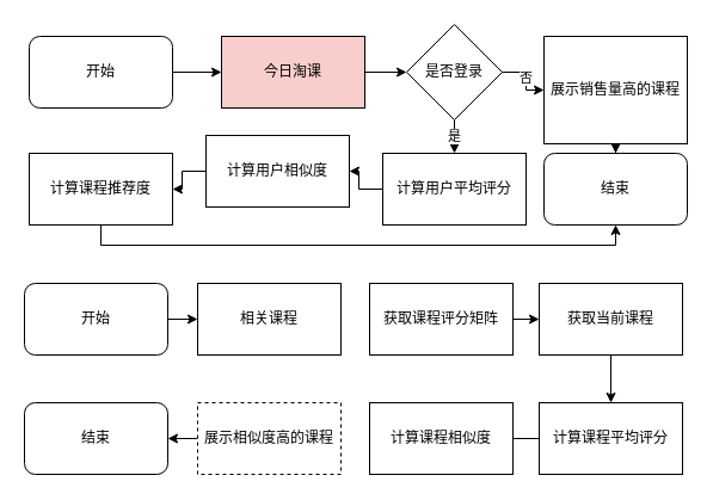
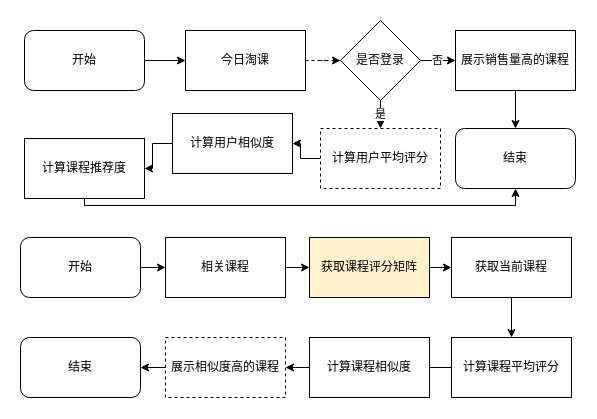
  <mxCell id="0" />
  <mxCell id="1" parent="0" />
  <mxCell id="2" value="" style="edgeStyle=orthogonalEdgeStyle;rounded=0;orthogonalLoop=1;jettySize=auto;html=1;" parent="1" source="3" target="8" edge="1"><mxGeometry relative="1" as="geometry" /></mxCell>
  <mxCell id="3" value="开始" style="rounded=1;whiteSpace=wrap;html=1;" parent="1" vertex="1"><mxGeometry x="24" y="30" width="120" height="60" as="geometry" /></mxCell>
  <mxCell id="4" value="否" style="edgeStyle=orthogonalEdgeStyle;rounded=0;orthogonalLoop=1;jettySize=auto;html=1;" parent="1" source="6" target="10" edge="1"><mxGeometry relative="1" as="geometry" /></mxCell>
  <mxCell id="5" value="是" style="edgeStyle=orthogonalEdgeStyle;rounded=0;orthogonalLoop=1;jettySize=auto;html=1;" parent="1" source="6" target="12" edge="1"><mxGeometry relative="1" as="geometry" /></mxCell>
  <mxCell id="6" value="是否登录" style="rhombus;whiteSpace=wrap;html=1;" parent="1" vertex="1"><mxGeometry x="340" y="20" width="80" height="80" as="geometry" /></mxCell>
- <mxCell id="7" value="" style="edgeStyle=orthogonalEdgeStyle;rounded=0;orthogonalLoop=1;jettySize=auto;html=1;" parent="1" source="8" target="6" edge="1"><mxGeometry relative="1" as="geometry" /></mxCell>
- <mxCell id="8" value="今日淘课" style="whiteSpace=wrap;html=1;fillColor=#f8cecc;" parent="1" vertex="1"><mxGeometry x="185" y="30" width="120" height="60" as="geometry" /></mxCell>
+ <mxCell id="7" value="" style="edgeStyle=orthogonalEdgeStyle;rounded=0;orthogonalLoop=1;jettySize=auto;html=1;dashed=1;" parent="1" source="8" target="6" edge="1"><mxGeometry relative="1" as="geometry" /></mxCell>
+ <mxCell id="8" value="今日淘课" style="whiteSpace=wrap;html=1;" parent="1" vertex="1"><mxGeometry x="185" y="30" width="120" height="60" as="geometry" /></mxCell>
  <mxCell id="9" value="" style="edgeStyle=orthogonalEdgeStyle;rounded=0;orthogonalLoop=1;jettySize=auto;html=1;" parent="1" source="10" target="17" edge="1"><mxGeometry relative="1" as="geometry" /></mxCell>
- <mxCell id="10" value="展示销售量高的课程" style="whiteSpace=wrap;html=1;" parent="1" vertex="1"><mxGeometry x="455" y="30" width="120" height="90" as="geometry" /></mxCell>
+ <mxCell id="10" value="展示销售量高的课程" style="whiteSpace=wrap;html=1;" parent="1" vertex="1"><mxGeometry x="455" y="30" width="120" height="60" as="geometry" /></mxCell>
  <mxCell id="11" value="" style="edgeStyle=orthogonalEdgeStyle;rounded=0;orthogonalLoop=1;jettySize=auto;html=1;" parent="1" source="12" target="14" edge="1"><mxGeometry relative="1" as="geometry" /></mxCell>
- <mxCell id="12" value="计算用户平均评分" style="whiteSpace=wrap;html=1;" parent="1" vertex="1"><mxGeometry x="320" y="128" width="120" height="60" as="geometry" /></mxCell>
+ <mxCell id="12" value="计算用户平均评分" style="whiteSpace=wrap;html=1;dashed=1;" parent="1" vertex="1"><mxGeometry x="320" y="128" width="120" height="60" as="geometry" /></mxCell>
  <mxCell id="13" value="" style="edgeStyle=orthogonalEdgeStyle;rounded=0;orthogonalLoop=1;jettySize=auto;html=1;" parent="1" source="14" target="16" edge="1"><mxGeometry relative="1" as="geometry" /></mxCell>
  <mxCell id="14" value="计算用户相似度" style="whiteSpace=wrap;html=1;" parent="1" vertex="1"><mxGeometry x="172" y="113" width="120" height="60" as="geometry" /></mxCell>
  <mxCell id="15" style="edgeStyle=orthogonalEdgeStyle;rounded=0;orthogonalLoop=1;jettySize=auto;html=1;entryX=0.5;entryY=1;entryDx=0;entryDy=0;" parent="1" source="16" target="17" edge="1"><mxGeometry relative="1" as="geometry"><Array as="points"><mxPoint x="84" y="205" /><mxPoint x="515" y="205" /></Array></mxGeometry></mxCell>
- <mxCell id="16" value="计算课程推荐度" style="whiteSpace=wrap;html=1;" parent="1" vertex="1"><mxGeometry x="24" y="128" width="120" height="60" as="geometry" /></mxCell>
+ <mxCell id="16" value="计算课程推荐度" style="whiteSpace=wrap;html=1;" parent="1" vertex="1"><mxGeometry x="24" y="138" width="120" height="60" as="geometry" /></mxCell>
  <mxCell id="17" value="结束" style="rounded=1;whiteSpace=wrap;html=1;" parent="1" vertex="1"><mxGeometry x="455" y="128" width="120" height="60" as="geometry" /></mxCell>
  <mxCell id="18" value="" style="edgeStyle=orthogonalEdgeStyle;rounded=0;orthogonalLoop=1;jettySize=auto;html=1;" parent="1" source="19" target="21" edge="1"><mxGeometry relative="1" as="geometry" /></mxCell>
  <mxCell id="19" value="开始" style="rounded=1;whiteSpace=wrap;html=1;" parent="1" vertex="1"><mxGeometry x="20" y="237" width="120" height="60" as="geometry" /></mxCell>
+ <mxCell id="20" style="edgeStyle=orthogonalEdgeStyle;rounded=0;orthogonalLoop=1;jettySize=auto;html=1;exitX=1;exitY=0.5;exitDx=0;exitDy=0;entryX=0;entryY=0.5;entryDx=0;entryDy=0;" parent="1" source="21" target="31" edge="1"><mxGeometry relative="1" as="geometry" /></mxCell>
  <mxCell id="21" value="相关课程" style="whiteSpace=wrap;html=1;" parent="1" vertex="1"><mxGeometry x="165" y="237" width="120" height="60" as="geometry" /></mxCell>
  <mxCell id="22" value="" style="edgeStyle=orthogonalEdgeStyle;rounded=0;orthogonalLoop=1;jettySize=auto;html=1;entryX=0.5;entryY=0;entryDx=0;entryDy=0;" parent="1" source="23" target="25" edge="1"><mxGeometry relative="1" as="geometry"><mxPoint x="511" y="335" as="targetPoint" /></mxGeometry></mxCell>
  <mxCell id="23" value="获取当前课程" style="whiteSpace=wrap;html=1;" parent="1" vertex="1"><mxGeometry x="451" y="237" width="120" height="60" as="geometry" /></mxCell>
  <mxCell id="24" value="" style="edgeStyle=orthogonalEdgeStyle;rounded=0;orthogonalLoop=1;jettySize=auto;html=1;endArrow=none;" parent="1" source="25" target="27" edge="1"><mxGeometry relative="1" as="geometry" /></mxCell>
  <mxCell id="25" value="计算课程平均评分" style="whiteSpace=wrap;html=1;" parent="1" vertex="1"><mxGeometry x="451" y="337" width="120" height="60" as="geometry" /></mxCell>
+ <mxCell id="26" value="" style="edgeStyle=orthogonalEdgeStyle;rounded=0;orthogonalLoop=1;jettySize=auto;html=1;" parent="1" source="27" target="29" edge="1"><mxGeometry relative="1" as="geometry" /></mxCell>
  <mxCell id="27" value="计算课程相似度" style="whiteSpace=wrap;html=1;" parent="1" vertex="1"><mxGeometry x="309" y="337" width="120" height="60" as="geometry" /></mxCell>
  <mxCell id="28" style="edgeStyle=orthogonalEdgeStyle;rounded=0;orthogonalLoop=1;jettySize=auto;html=1;exitX=0;exitY=0.5;exitDx=0;exitDy=0;entryX=1;entryY=0.5;entryDx=0;entryDy=0;" parent="1" source="29" target="32" edge="1"><mxGeometry relative="1" as="geometry" /></mxCell>
  <mxCell id="29" value="展示相似度高的课程" style="whiteSpace=wrap;html=1;dashed=1;" parent="1" vertex="1"><mxGeometry x="165" y="337" width="120" height="60" as="geometry" /></mxCell>
  <mxCell id="30" style="edgeStyle=orthogonalEdgeStyle;rounded=0;orthogonalLoop=1;jettySize=auto;html=1;exitX=1;exitY=0.5;exitDx=0;exitDy=0;entryX=0;entryY=0.5;entryDx=0;entryDy=0;" parent="1" source="31" target="23" edge="1"><mxGeometry relative="1" as="geometry"><Array as="points"><mxPoint x="429" y="267" /></Array></mxGeometry></mxCell>
- <mxCell id="31" value="获取课程评分矩阵" style="whiteSpace=wrap;html=1;" parent="1" vertex="1"><mxGeometry x="309" y="237" width="120" height="60" as="geometry" /></mxCell>
+ <mxCell id="31" value="获取课程评分矩阵" style="whiteSpace=wrap;html=1;fillColor=#fff2cc;" parent="1" vertex="1"><mxGeometry x="309" y="237" width="120" height="60" as="geometry" /></mxCell>
  <mxCell id="32" value="结束" style="rounded=1;whiteSpace=wrap;html=1;" parent="1" vertex="1"><mxGeometry x="20" y="337" width="120" height="60" as="geometry" /></mxCell>
